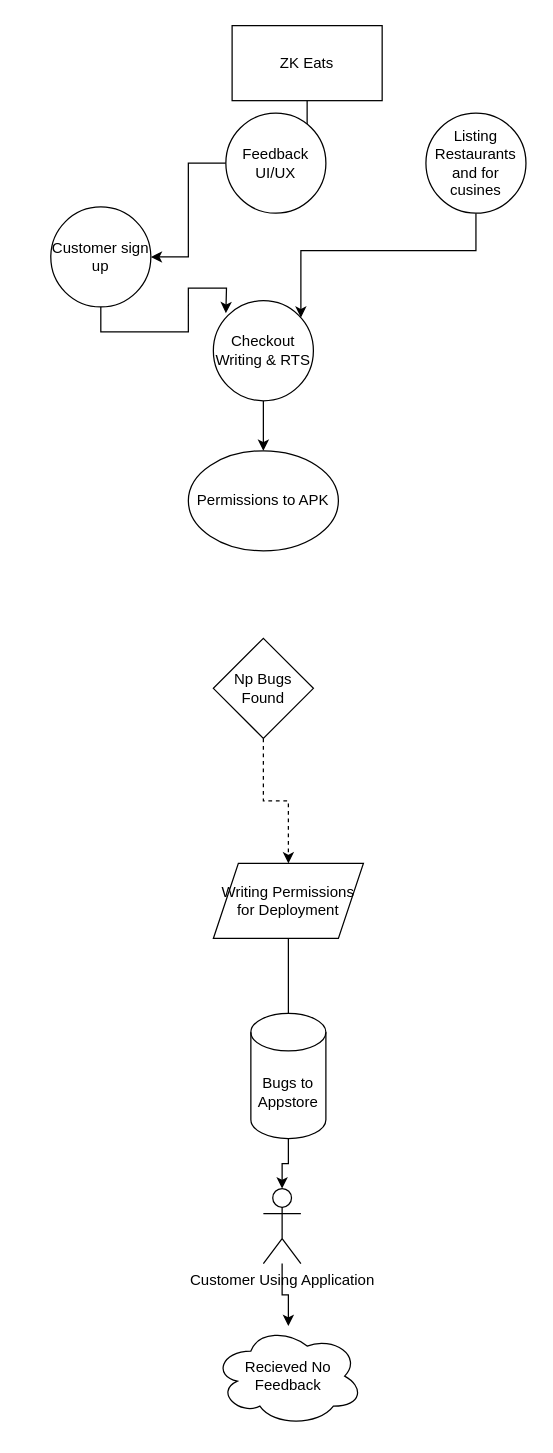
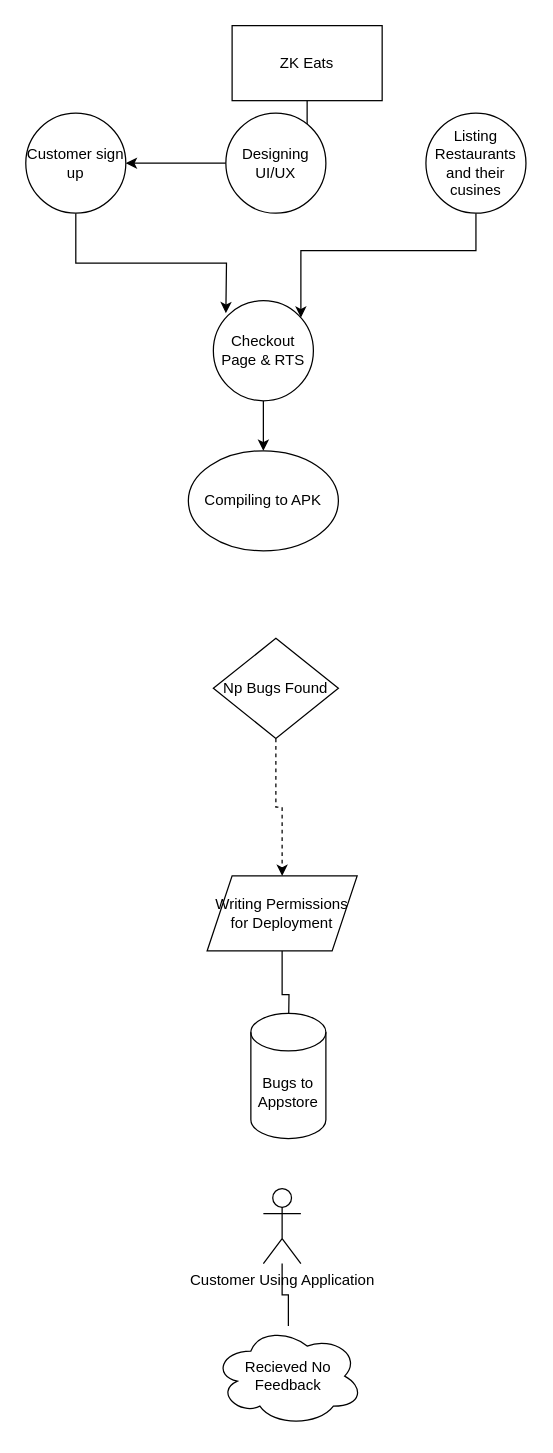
  <mxCell id="0" />
  <mxCell id="1" parent="0" />
  <mxCell id="2" value="" style="edgeStyle=orthogonalEdgeStyle;rounded=0;orthogonalLoop=1;jettySize=auto;html=1;" edge="1" parent="1" source="3" target="7"><mxGeometry relative="1" as="geometry" /></mxCell>
  <mxCell id="3" value="ZK Eats" style="rounded=0;whiteSpace=wrap;html=1;" vertex="1" parent="1"><mxGeometry x="185" y="20" width="120" height="60" as="geometry" /></mxCell>
  <mxCell id="4" value="" style="edgeStyle=orthogonalEdgeStyle;rounded=0;orthogonalLoop=1;jettySize=auto;html=1;" edge="1" parent="1" source="5" target="12"><mxGeometry relative="1" as="geometry" /></mxCell>
- <mxCell id="5" value="Checkout Writing &amp;amp; RTS" style="ellipse;whiteSpace=wrap;html=1;aspect=fixed;" vertex="1" parent="1"><mxGeometry x="170" y="240" width="80" height="80" as="geometry" /></mxCell>
+ <mxCell id="5" value="Checkout Page &amp;amp; RTS" style="ellipse;whiteSpace=wrap;html=1;aspect=fixed;" vertex="1" parent="1"><mxGeometry x="170" y="240" width="80" height="80" as="geometry" /></mxCell>
  <mxCell id="6" value="" style="edgeStyle=orthogonalEdgeStyle;rounded=0;orthogonalLoop=1;jettySize=auto;html=1;" edge="1" parent="1" source="7" target="9"><mxGeometry relative="1" as="geometry" /></mxCell>
- <mxCell id="7" value="Feedback UI/UX" style="ellipse;whiteSpace=wrap;html=1;aspect=fixed;" vertex="1" parent="1"><mxGeometry x="180" y="90" width="80" height="80" as="geometry" /></mxCell>
+ <mxCell id="7" value="Designing UI/UX" style="ellipse;whiteSpace=wrap;html=1;aspect=fixed;" vertex="1" parent="1"><mxGeometry x="180" y="90" width="80" height="80" as="geometry" /></mxCell>
  <mxCell id="8" style="edgeStyle=orthogonalEdgeStyle;rounded=0;orthogonalLoop=1;jettySize=auto;html=1;exitX=0.5;exitY=1;exitDx=0;exitDy=0;" edge="1" parent="1" source="9"><mxGeometry relative="1" as="geometry"><mxPoint x="180" y="250" as="targetPoint" /></mxGeometry></mxCell>
- <mxCell id="9" value="Customer sign up" style="ellipse;whiteSpace=wrap;html=1;aspect=fixed;" vertex="1" parent="1"><mxGeometry x="40" y="165" width="80" height="80" as="geometry" /></mxCell>
+ <mxCell id="9" value="Customer sign up" style="ellipse;whiteSpace=wrap;html=1;aspect=fixed;" vertex="1" parent="1"><mxGeometry x="20" y="90" width="80" height="80" as="geometry" /></mxCell>
  <mxCell id="10" style="edgeStyle=orthogonalEdgeStyle;rounded=0;orthogonalLoop=1;jettySize=auto;html=1;exitX=0.5;exitY=1;exitDx=0;exitDy=0;" edge="1" parent="1" source="11" target="5"><mxGeometry relative="1" as="geometry"><mxPoint x="380" y="230" as="targetPoint" /><Array as="points"><mxPoint x="380" y="200" /><mxPoint x="240" y="200" /></Array></mxGeometry></mxCell>
- <mxCell id="11" value="Listing Restaurants and for cusines" style="ellipse;whiteSpace=wrap;html=1;aspect=fixed;" vertex="1" parent="1"><mxGeometry x="340" y="90" width="80" height="80" as="geometry" /></mxCell>
- <mxCell id="12" value="Permissions to APK" style="ellipse;whiteSpace=wrap;html=1;" vertex="1" parent="1"><mxGeometry x="150" y="360" width="120" height="80" as="geometry" /></mxCell>
+ <mxCell id="11" value="Listing Restaurants and their cusines" style="ellipse;whiteSpace=wrap;html=1;aspect=fixed;" vertex="1" parent="1"><mxGeometry x="340" y="90" width="80" height="80" as="geometry" /></mxCell>
+ <mxCell id="12" value="Compiling to APK" style="ellipse;whiteSpace=wrap;html=1;" vertex="1" parent="1"><mxGeometry x="150" y="360" width="120" height="80" as="geometry" /></mxCell>
  <mxCell id="13" value="" style="edgeStyle=orthogonalEdgeStyle;rounded=0;orthogonalLoop=1;jettySize=auto;html=1;dashed=1;" edge="1" parent="1" source="14" target="16"><mxGeometry relative="1" as="geometry" /></mxCell>
- <mxCell id="14" value="Np Bugs Found" style="rhombus;whiteSpace=wrap;html=1;" vertex="1" parent="1"><mxGeometry x="170" y="510" width="80" height="80" as="geometry" /></mxCell>
+ <mxCell id="14" value="Np Bugs Found" style="rhombus;whiteSpace=wrap;html=1;" vertex="1" parent="1"><mxGeometry x="170" y="510" width="100" height="80" as="geometry" /></mxCell>
  <mxCell id="15" value="" style="edgeStyle=orthogonalEdgeStyle;rounded=0;orthogonalLoop=1;jettySize=auto;html=1;" edge="1" parent="1" source="16"><mxGeometry relative="1" as="geometry"><mxPoint x="230" y="830" as="targetPoint" /></mxGeometry></mxCell>
- <mxCell id="16" value="Writing Permissions for Deployment" style="shape=parallelogram;perimeter=parallelogramPerimeter;whiteSpace=wrap;html=1;fixedSize=1;" vertex="1" parent="1"><mxGeometry x="170" y="690" width="120" height="60" as="geometry" /></mxCell>
- <mxCell id="17" value="" style="edgeStyle=orthogonalEdgeStyle;rounded=0;orthogonalLoop=1;jettySize=auto;html=1;" edge="1" parent="1" source="18" target="20"><mxGeometry relative="1" as="geometry" /></mxCell>
+ <mxCell id="16" value="Writing Permissions for Deployment" style="shape=parallelogram;perimeter=parallelogramPerimeter;whiteSpace=wrap;html=1;fixedSize=1;" vertex="1" parent="1"><mxGeometry x="165" y="700" width="120" height="60" as="geometry" /></mxCell>
  <mxCell id="18" value="Bugs to Appstore" style="shape=cylinder3;whiteSpace=wrap;html=1;boundedLbl=1;backgroundOutline=1;size=15;" vertex="1" parent="1"><mxGeometry x="200" y="810" width="60" height="100" as="geometry" /></mxCell>
- <mxCell id="19" value="" style="edgeStyle=orthogonalEdgeStyle;rounded=0;orthogonalLoop=1;jettySize=auto;html=1;" edge="1" parent="1" source="20" target="21"><mxGeometry relative="1" as="geometry" /></mxCell>
+ <mxCell id="19" value="" style="edgeStyle=orthogonalEdgeStyle;rounded=0;orthogonalLoop=1;jettySize=auto;html=1;endArrow=none;" edge="1" parent="1" source="20" target="21"><mxGeometry relative="1" as="geometry" /></mxCell>
  <mxCell id="20" value="Customer Using Application" style="shape=umlActor;verticalLabelPosition=bottom;verticalAlign=top;html=1;outlineConnect=0;" vertex="1" parent="1"><mxGeometry x="210" y="950" width="30" height="60" as="geometry" /></mxCell>
  <mxCell id="21" value="Recieved No Feedback" style="ellipse;shape=cloud;whiteSpace=wrap;html=1;" vertex="1" parent="1"><mxGeometry x="170" y="1060" width="120" height="80" as="geometry" /></mxCell>
